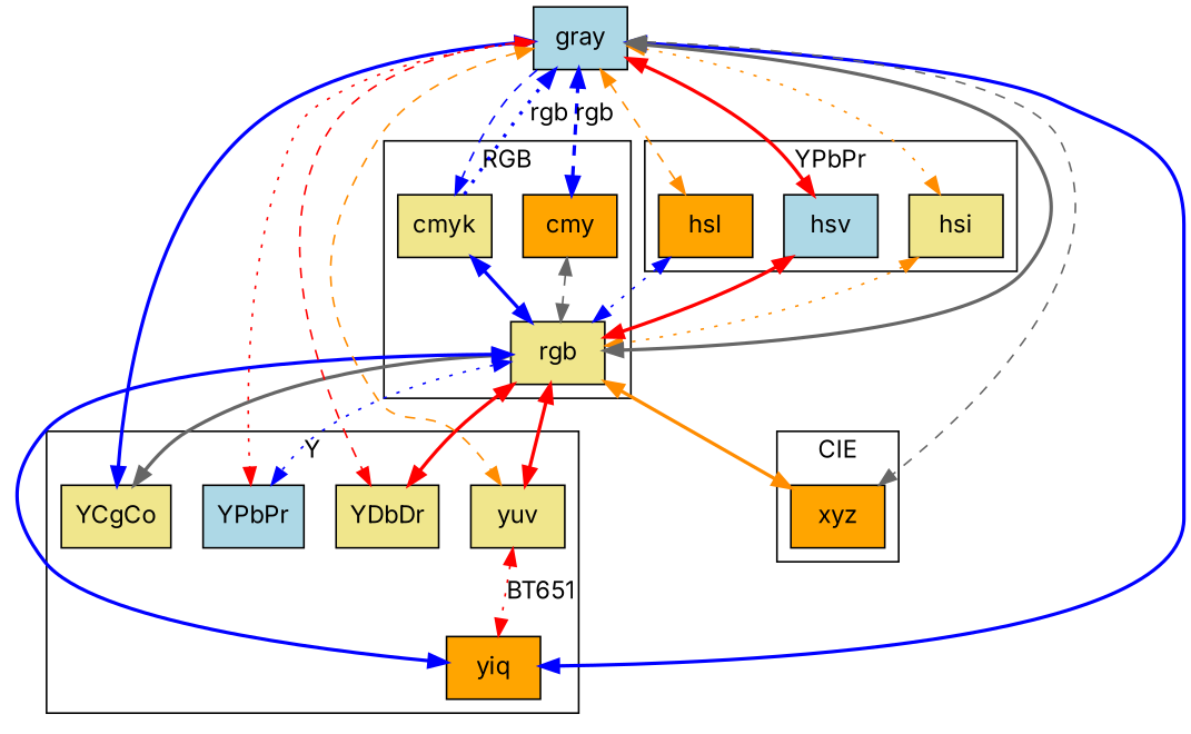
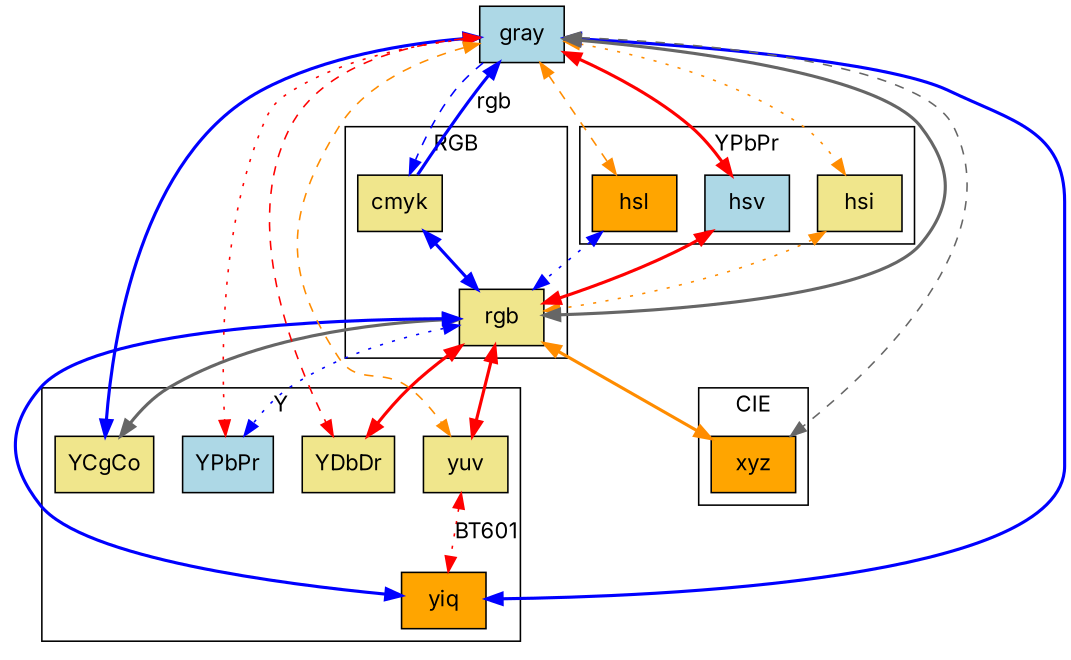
  digraph {
    fontname=Inter
    node [fillcolor=khaki fontname=Inter shape=box style=filled]
    edge [color=blue dir=both fontname=Inter style=bold]
    hsi
    hsl [fillcolor=orange]
    hsv [fillcolor=lightblue]
    YCgCo
    YDbDr
    yiq [fillcolor=orange]
    YPbPr [fillcolor=lightblue]
    yuv
    xyz [fillcolor=orange]
-   cmy [fillcolor=orange]
    rgb
    cmyk
    gray [fillcolor=lightblue]
    subgraph cluster_1 {
      label=YPbPr
      hsi
      hsl
      hsv
    }
    subgraph cluster_2 {
      label=Y
      YCgCo
      YDbDr
      yiq
      YPbPr
      yuv
    }
    subgraph cluster_3 {
      label=CIE
      xyz
    }
    subgraph cluster_4 {
      label=RGB
-     cmy
      rgb
      cmyk
    }
    hsi -> rgb [color=darkorange style=dotted]
    hsl -> rgb [style=dotted]
    hsv -> rgb [color=red]
-   yuv -> yiq [color=red label=BT651 style=dotted]
-   cmy -> rgb [color=gray40 style=dashed]
-   cmy -> gray [label=rgb penwidth=2 style=dashed]
+   yuv -> yiq [color=red label=BT601 style=dotted]
    rgb -> YCgCo [color=gray40]
    rgb -> YDbDr [color=red]
    rgb -> yiq
    rgb -> YPbPr [style=dotted]
    rgb -> yuv [color=red]
    rgb -> xyz [color=darkorange]
    cmyk -> rgb
-   cmyk -> gray [dir=forward label=rgb penwidth=2 style=dotted]
+   cmyk -> gray [dir=forward label=rgb penwidth=2]
    gray -> hsi [color=darkorange style=dotted]
    gray -> hsl [color=darkorange style=dashed]
    gray -> hsv [color=red]
    gray -> YCgCo
    gray -> YDbDr [color=red style=dashed]
    gray -> yiq
    gray -> YPbPr [color=red style=dotted]
    gray -> yuv [color=darkorange style=dashed]
    gray -> xyz [color=gray40 style=dashed]
    gray -> rgb [color=gray40]
    gray -> cmyk [dir=forward style=dashed]
  }
